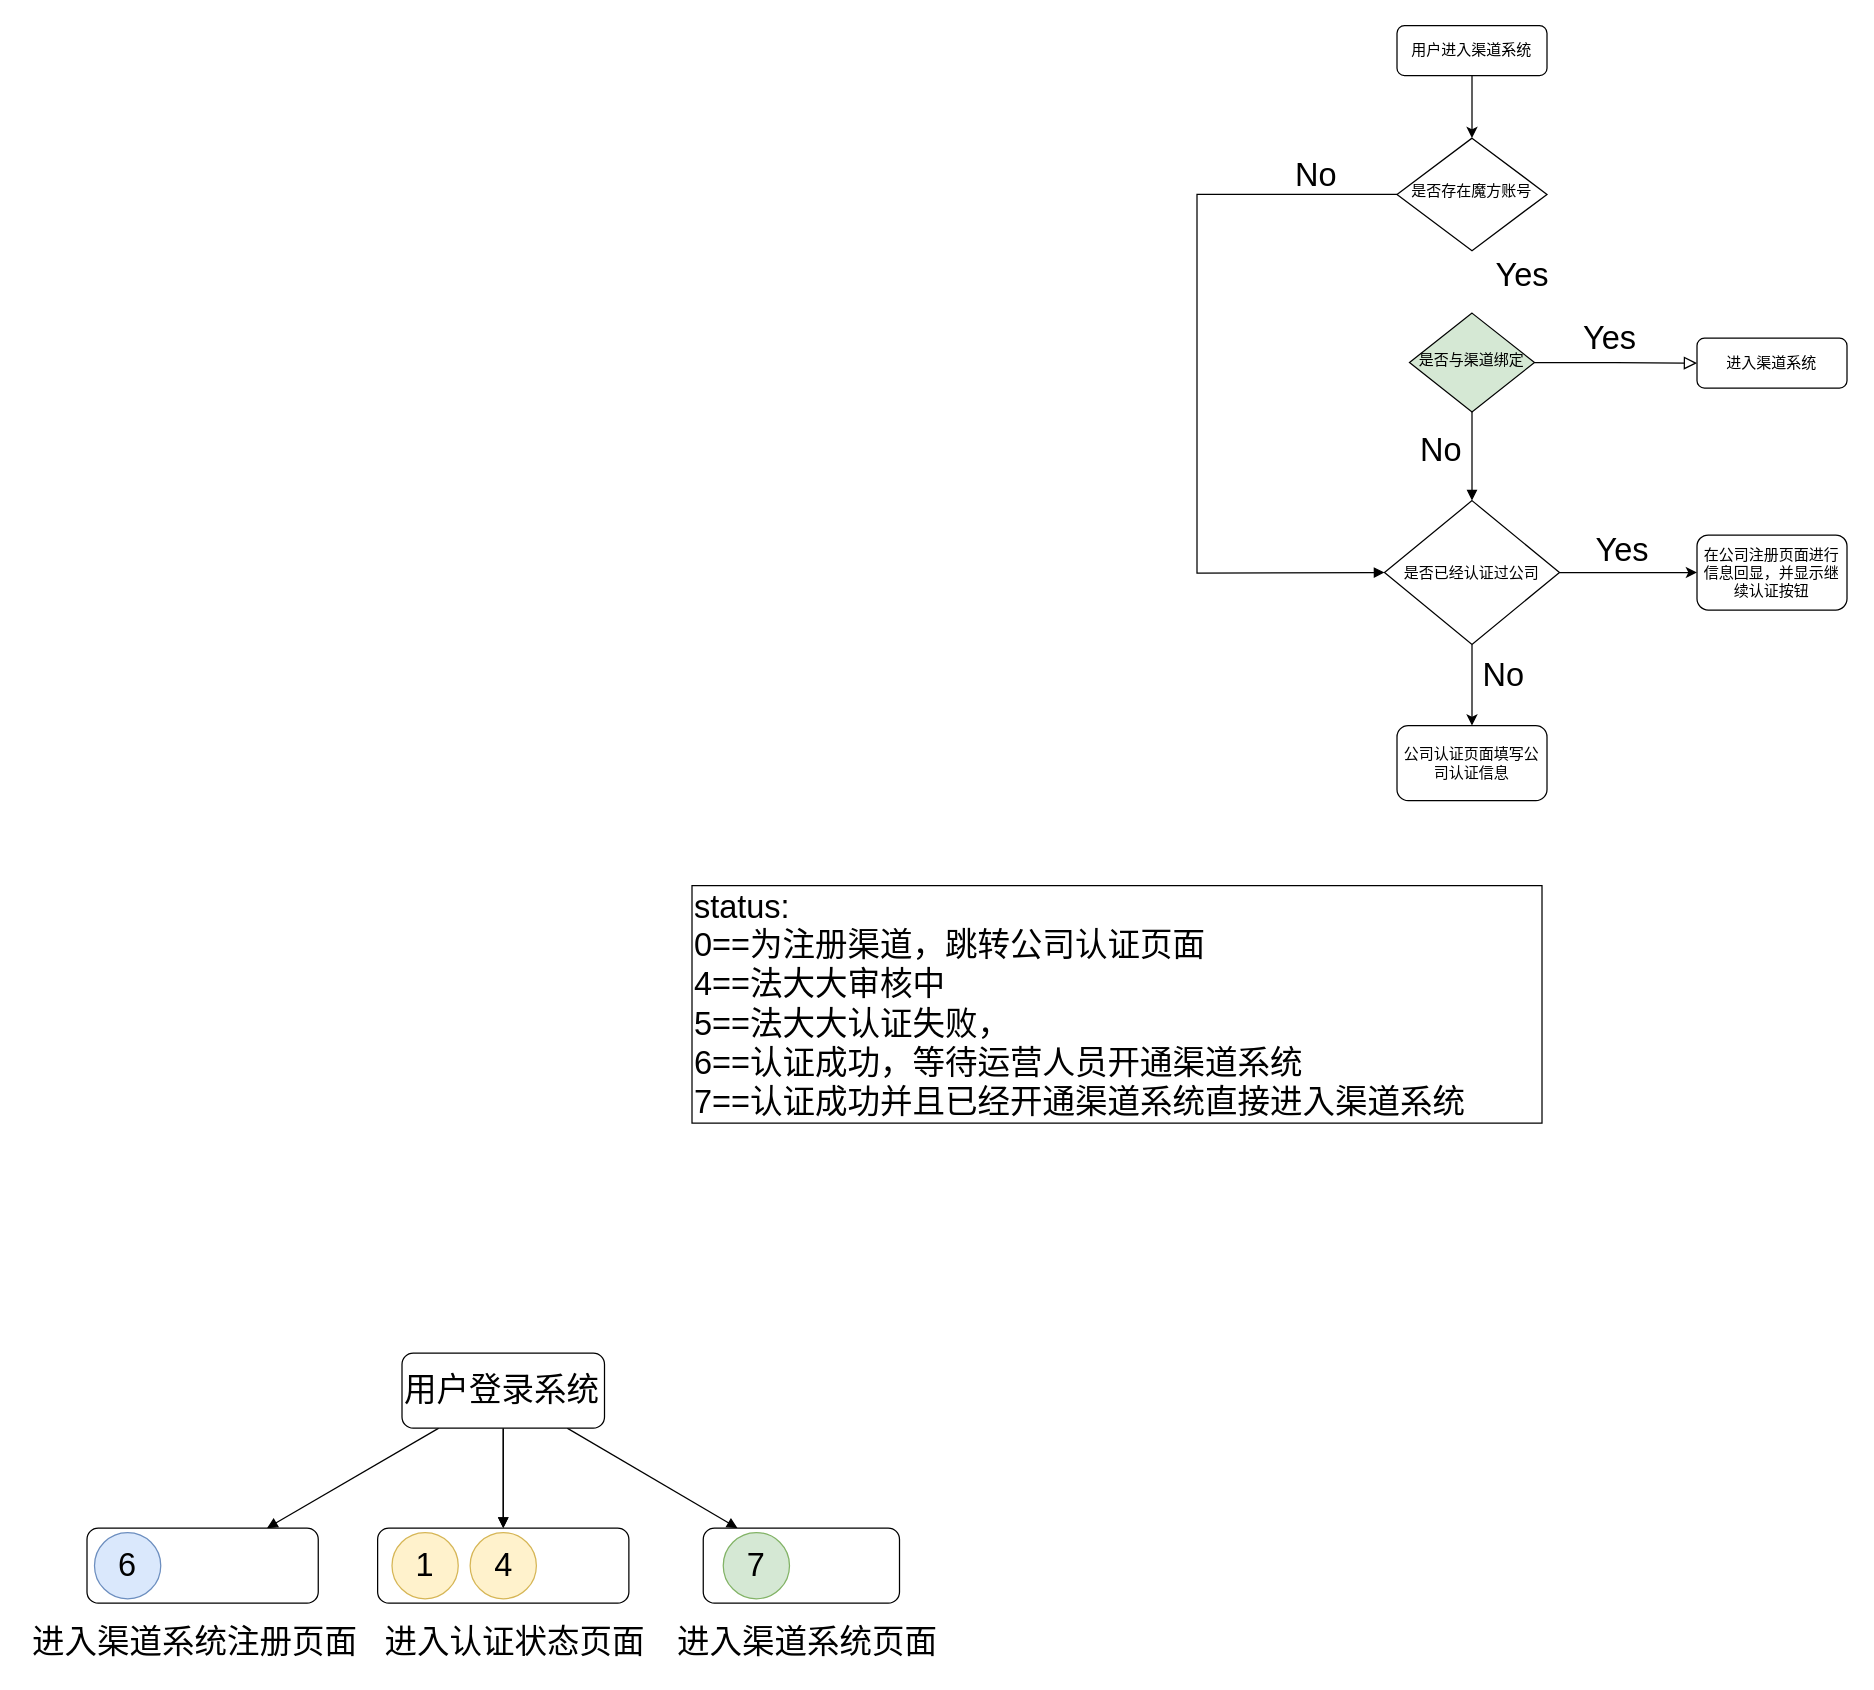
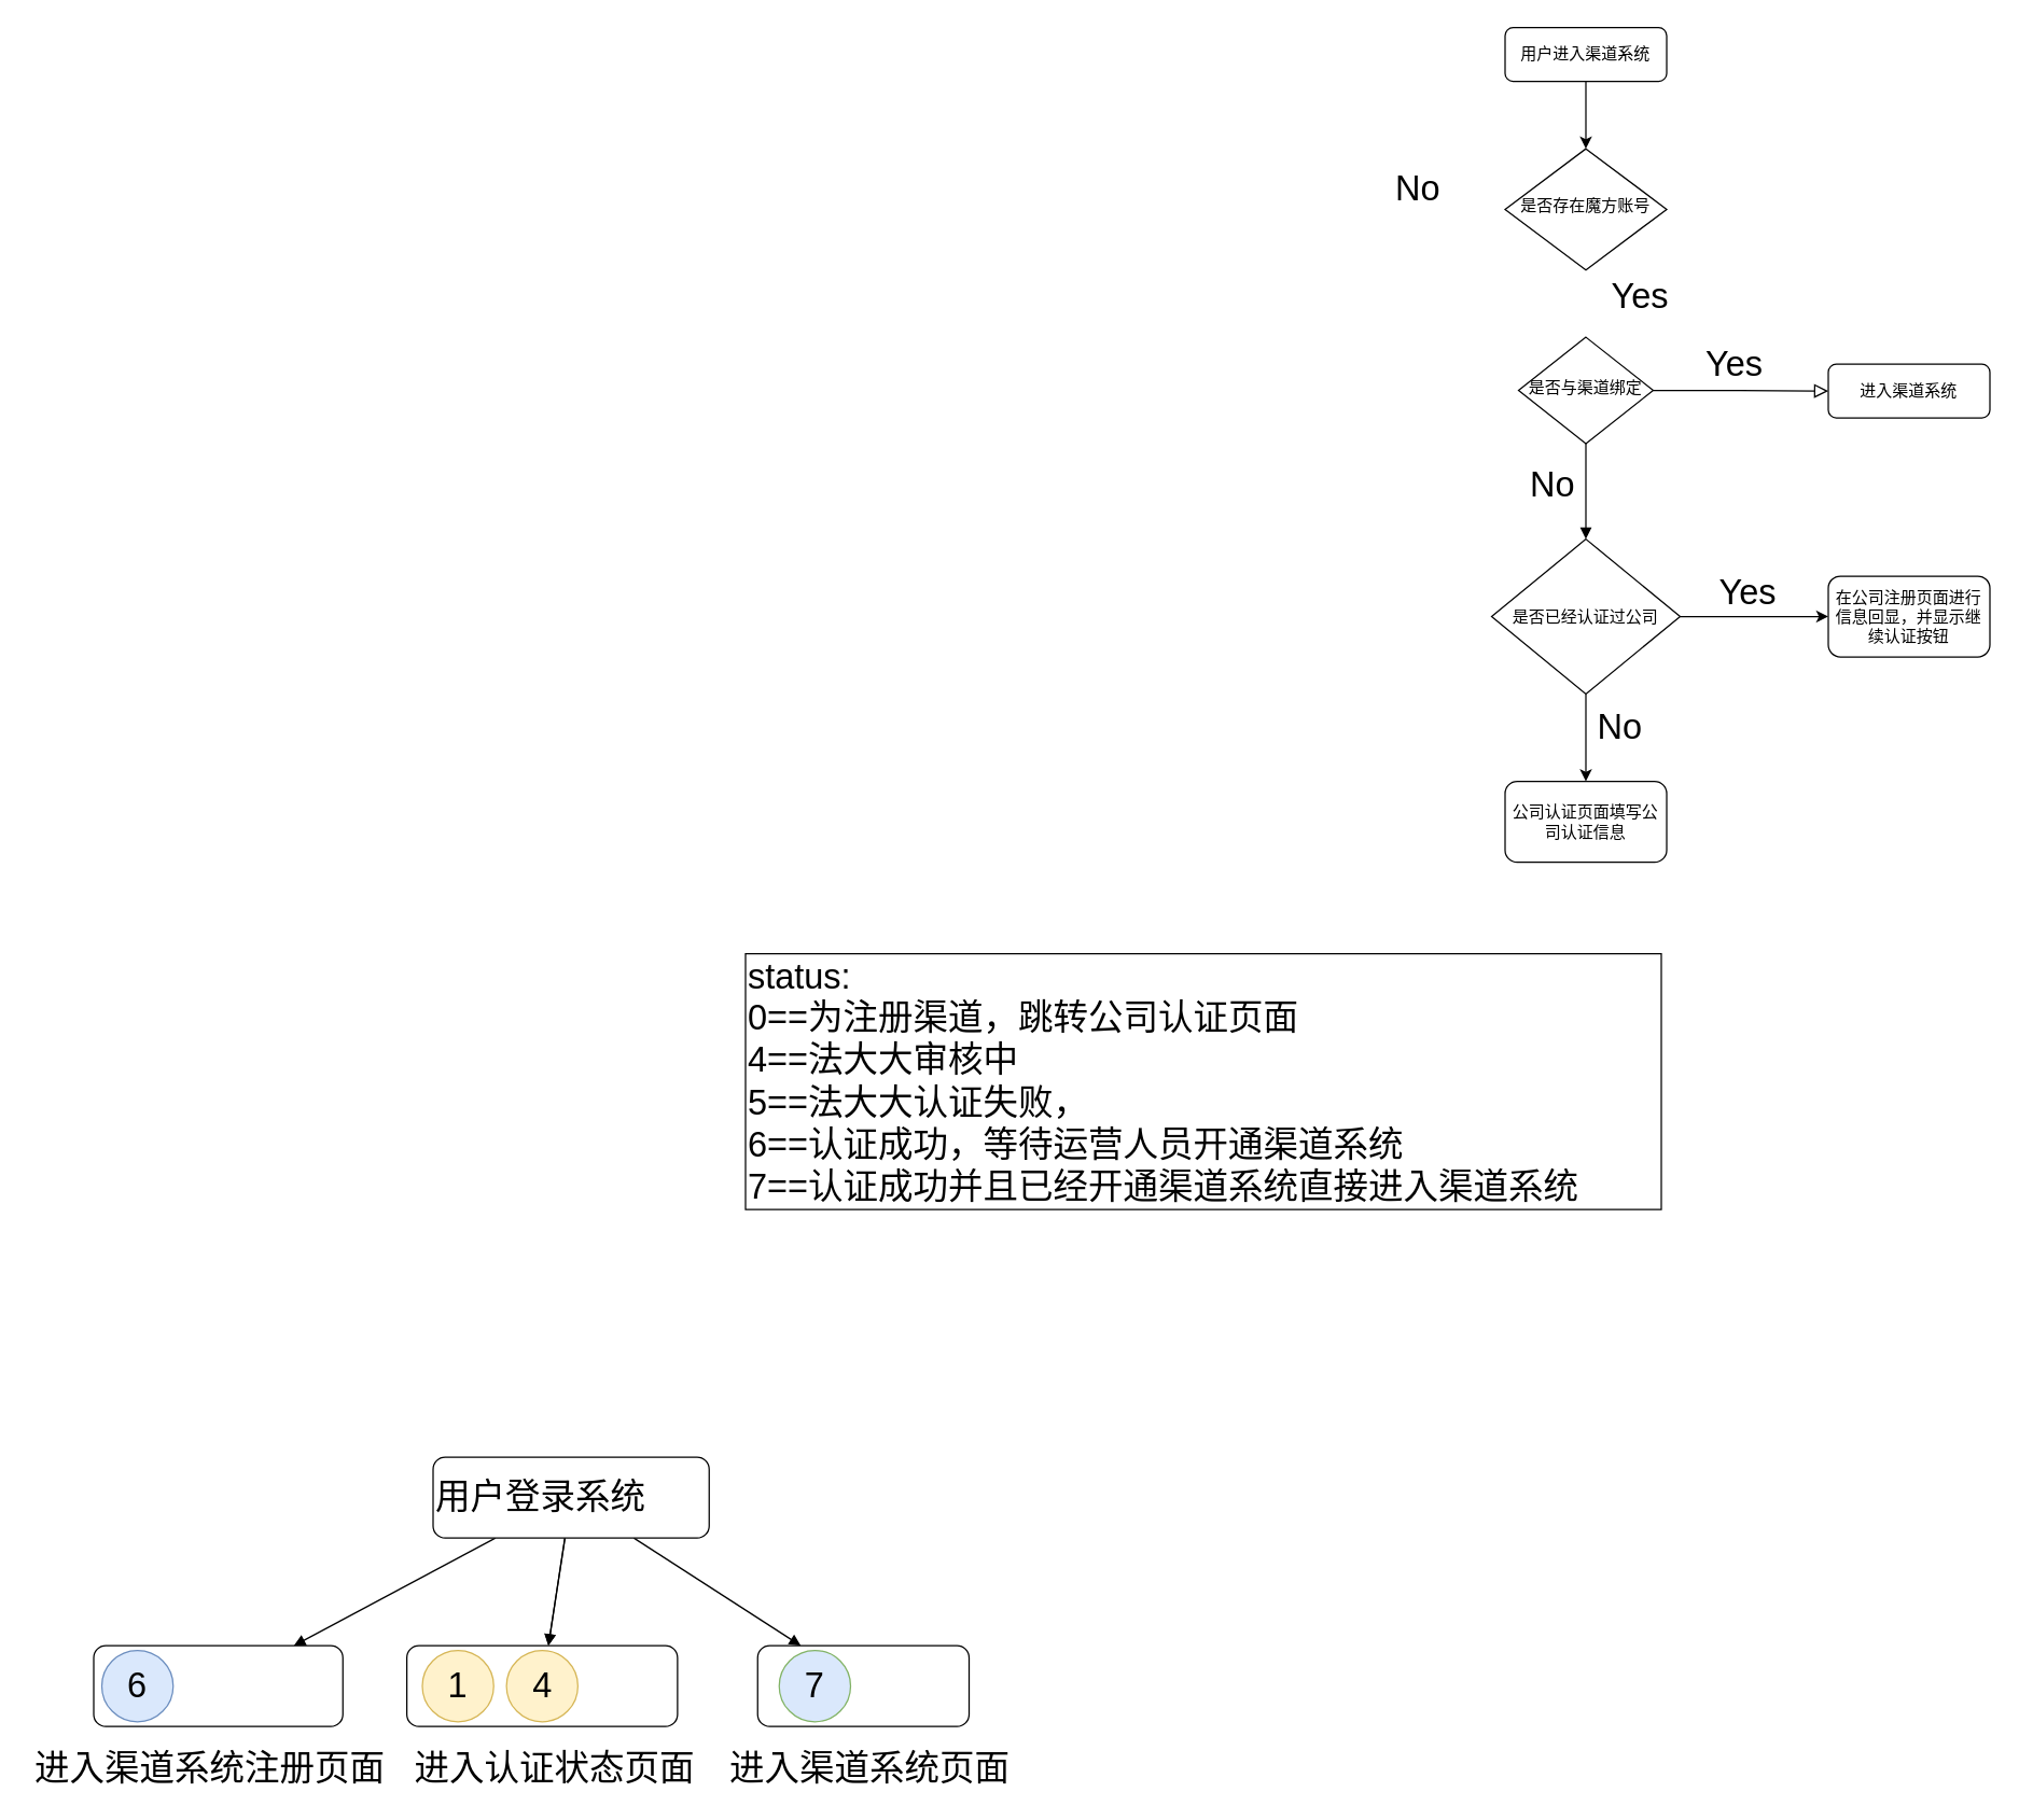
  <mxCell id="0" />
  <mxCell id="1" parent="0" />
- <mxCell id="2" style="edgeStyle=none;rounded=0;orthogonalLoop=1;jettySize=auto;html=1;exitX=0;exitY=0.5;exitDx=0;exitDy=0;entryX=0;entryY=0.5;entryDx=0;entryDy=0;endArrow=block;endFill=1;fontSize=26;" parent="1" source="3" target="10" edge="1"><mxGeometry relative="1" as="geometry"><Array as="points"><mxPoint y="155" x="957" /><mxPoint y="458" x="957" /></Array></mxGeometry></mxCell>
  <mxCell id="3" value="是否存在魔方账号" style="rhombus;whiteSpace=wrap;html=1;shadow=0;fontFamily=Helvetica;fontSize=12;align=center;strokeWidth=1;spacing=6;spacingTop=-4;" parent="1" vertex="1"><mxGeometry x="1117" y="110" width="120" height="90" as="geometry" /></mxCell>
  <mxCell id="4" value="&lt;span style=&quot;color: rgba(0 , 0 , 0 , 0) ; font-family: monospace ; font-size: 0px&quot;&gt;sdsd 3CmxGraphModel%3E%3Croot%3E%3CmxCell%20id%3D%220%22%2F%3E%3CmxCell%20id%3D%221%22%20parent%3D%220%22%2F%3E%3CmxCell%20id%3D%222%22%20value%3D%22Yes%22%20style%3D%22text%3Bhtml%3D1%3Balign%3Dcenter%3BverticalAlign%3Dmiddle%3Bresizable%3D0%3Bpoints%3D%5B%5D%3Bautosize%3D1%3BfontSize%3D26%3B%22%20vertex%3D%221%22%20parent%3D%221%22%3E%3CmxGeometry%20x%3D%22310%22%20y%3D%22490%22%20width%3D%2260%22%20height%3D%2240%22%20as%3D%22geometry%22%2F%3E%3C%2FmxCell%3E%3C%2Froot%3E%3C%2FmxGraphModel%3E&lt;/span&gt;" style="edgeStyle=orthogonalEdgeStyle;rounded=0;html=1;jettySize=auto;orthogonalLoop=1;fontSize=11;endArrow=block;endFill=0;endSize=8;strokeWidth=1;shadow=0;labelBackgroundColor=none;" parent="1" source="6" target="7" edge="1"><mxGeometry y="40" relative="1" as="geometry"><mxPoint x="-1" as="offset" /></mxGeometry></mxCell>
  <mxCell id="5" style="edgeStyle=none;rounded=0;orthogonalLoop=1;jettySize=auto;html=1;exitX=0.5;exitY=1;exitDx=0;exitDy=0;endArrow=block;endFill=1;fontSize=26;" parent="1" source="6" target="10" edge="1"><mxGeometry relative="1" as="geometry" /></mxCell>
- <mxCell id="6" value="是否与渠道绑定" style="rhombus;whiteSpace=wrap;html=1;shadow=0;fontFamily=Helvetica;fontSize=12;align=center;strokeWidth=1;spacing=6;spacingTop=-4;fillColor=#d5e8d4;" parent="1" vertex="1"><mxGeometry x="1127" y="250" width="100" height="79" as="geometry" /></mxCell>
+ <mxCell id="6" value="是否与渠道绑定" style="rhombus;whiteSpace=wrap;html=1;shadow=0;fontFamily=Helvetica;fontSize=12;align=center;strokeWidth=1;spacing=6;spacingTop=-4;" parent="1" vertex="1"><mxGeometry x="1127" y="250" width="100" height="79" as="geometry" /></mxCell>
  <mxCell id="7" value="进入渠道系统" style="rounded=1;whiteSpace=wrap;html=1;fontSize=12;glass=0;strokeWidth=1;shadow=0;" parent="1" vertex="1"><mxGeometry x="1357" y="270" width="120" height="40" as="geometry" /></mxCell>
  <mxCell id="8" value="" style="edgeStyle=orthogonalEdgeStyle;rounded=0;orthogonalLoop=1;jettySize=auto;html=1;" parent="1" source="10" target="11" edge="1"><mxGeometry relative="1" as="geometry" /></mxCell>
  <mxCell id="9" value="" style="edgeStyle=orthogonalEdgeStyle;rounded=0;orthogonalLoop=1;jettySize=auto;html=1;" parent="1" source="10" target="12" edge="1"><mxGeometry relative="1" as="geometry" /></mxCell>
  <mxCell id="10" value="是否已经认证过公司" style="rhombus;whiteSpace=wrap;html=1;rounded=0;shadow=0;strokeWidth=1;glass=0;" parent="1" vertex="1"><mxGeometry x="1107" y="400" width="140" height="115" as="geometry" /></mxCell>
  <mxCell id="11" value="在公司注册页面进行信息回显，并显示继续认证按钮" style="whiteSpace=wrap;html=1;rounded=1;shadow=0;strokeWidth=1;glass=0;" parent="1" vertex="1"><mxGeometry x="1357" y="427.5" width="120" height="60" as="geometry" /></mxCell>
  <mxCell id="12" value="公司认证页面填写公司认证信息" style="whiteSpace=wrap;html=1;rounded=1;shadow=0;strokeWidth=1;glass=0;" parent="1" vertex="1"><mxGeometry x="1117" y="580" width="120" height="60" as="geometry" /></mxCell>
  <mxCell id="13" value="" style="edgeStyle=none;rounded=0;orthogonalLoop=1;jettySize=auto;html=1;entryX=0.5;entryY=0;entryDx=0;entryDy=0;" parent="1" source="14" target="3" edge="1"><mxGeometry relative="1" as="geometry" /></mxCell>
  <mxCell id="14" value="用户进入渠道系统" style="rounded=1;whiteSpace=wrap;html=1;fontSize=12;glass=0;strokeWidth=1;shadow=0;" parent="1" vertex="1"><mxGeometry x="1117" y="20" width="120" height="40" as="geometry" /></mxCell>
  <mxCell id="15" value="status:&lt;br&gt;0==为注册渠道，跳转公司认证页面&lt;br&gt;4==法大大审核中&lt;br&gt;5==法大大认证失败，&lt;br&gt;6==认证成功，等待运营人员开通渠道系统&lt;br style=&quot;font-size: 26px&quot;&gt;7==认证成功并且已经开通渠道系统直接进入渠道系统" style="whiteSpace=wrap;html=1;align=left;fontSize=26;" parent="1" vertex="1"><mxGeometry x="553" y="708" width="680" height="190" as="geometry" /></mxCell>
  <mxCell id="16" value="Yes" style="text;html=1;align=center;verticalAlign=middle;resizable=0;points=[];autosize=1;fontSize=26;" parent="1" vertex="1"><mxGeometry x="1267" y="420" width="60" height="40" as="geometry" /></mxCell>
  <mxCell id="17" value="No" style="text;html=1;align=center;verticalAlign=middle;resizable=0;points=[];autosize=1;fontSize=26;" parent="1" vertex="1"><mxGeometry x="1177" y="520" width="50" height="40" as="geometry" /></mxCell>
  <mxCell id="18" value="Yes" style="text;html=1;align=center;verticalAlign=middle;resizable=0;points=[];autosize=1;fontSize=26;" parent="1" vertex="1"><mxGeometry x="1257" y="250" width="60" height="40" as="geometry" /></mxCell>
  <mxCell id="19" value="No" style="text;html=1;align=center;verticalAlign=middle;resizable=0;points=[];autosize=1;fontSize=26;" parent="1" vertex="1"><mxGeometry x="1127" y="340" width="50" height="40" as="geometry" /></mxCell>
  <mxCell id="20" value="Yes" style="text;html=1;align=center;verticalAlign=middle;resizable=0;points=[];autosize=1;fontSize=26;" parent="1" vertex="1"><mxGeometry x="1187" y="200" width="60" height="40" as="geometry" /></mxCell>
  <mxCell id="21" value="No" style="text;html=1;align=center;verticalAlign=middle;resizable=0;points=[];autosize=1;fontSize=26;" parent="1" vertex="1"><mxGeometry x="1027" y="120" width="50" height="40" as="geometry" /></mxCell>
  <mxCell id="22" value="" style="edgeStyle=none;rounded=0;orthogonalLoop=1;jettySize=auto;html=1;endArrow=block;endFill=1;fontSize=26;" parent="1" source="26" target="27" edge="1"><mxGeometry relative="1" as="geometry" /></mxCell>
  <mxCell id="23" value="" style="edgeStyle=none;rounded=0;orthogonalLoop=1;jettySize=auto;html=1;endArrow=block;endFill=1;fontSize=26;" parent="1" source="26" target="28" edge="1"><mxGeometry relative="1" as="geometry" /></mxCell>
  <mxCell id="24" value="" style="edgeStyle=none;rounded=0;orthogonalLoop=1;jettySize=auto;html=1;endArrow=block;endFill=1;fontSize=26;" parent="1" source="26" target="28" edge="1"><mxGeometry relative="1" as="geometry" /></mxCell>
  <mxCell id="25" value="" style="edgeStyle=none;rounded=0;orthogonalLoop=1;jettySize=auto;html=1;endArrow=block;endFill=1;fontSize=26;" parent="1" source="26" target="29" edge="1"><mxGeometry relative="1" as="geometry" /></mxCell>
- <mxCell id="26" value="用户登录系统" style="rounded=1;whiteSpace=wrap;html=1;fontSize=26;align=left;" parent="1" vertex="1"><mxGeometry x="321" y="1082" width="162" height="60" as="geometry" /></mxCell>
+ <mxCell id="26" value="用户登录系统" style="rounded=1;whiteSpace=wrap;html=1;fontSize=26;align=left;" parent="1" vertex="1"><mxGeometry x="321" y="1082" width="205" height="60" as="geometry" /></mxCell>
  <mxCell id="27" value="" style="rounded=1;whiteSpace=wrap;html=1;fontSize=26;align=left;" parent="1" vertex="1"><mxGeometry x="69" y="1222" width="185" height="60" as="geometry" /></mxCell>
  <mxCell id="28" value="" style="rounded=1;whiteSpace=wrap;html=1;fontSize=26;align=left;" parent="1" vertex="1"><mxGeometry x="301.5" y="1222" width="201" height="60" as="geometry" /></mxCell>
  <mxCell id="29" value="" style="rounded=1;whiteSpace=wrap;html=1;fontSize=26;align=left;" parent="1" vertex="1"><mxGeometry x="562" y="1222" width="157" height="60" as="geometry" /></mxCell>
- <mxCell id="30" value="7" style="ellipse;whiteSpace=wrap;html=1;aspect=fixed;rounded=0;fontSize=26;align=center;fillColor=#d5e8d4;strokeColor=#82b366;" parent="1" vertex="1"><mxGeometry x="578" y="1225.5" width="53" height="53" as="geometry" /></mxCell>
+ <mxCell id="30" value="7" style="ellipse;whiteSpace=wrap;html=1;aspect=fixed;rounded=0;fontSize=26;align=center;fillColor=#dae8fc;strokeColor=#82b366;" parent="1" vertex="1"><mxGeometry x="578" y="1225.5" width="53" height="53" as="geometry" /></mxCell>
  <mxCell id="31" value="1" style="ellipse;whiteSpace=wrap;html=1;aspect=fixed;rounded=0;fontSize=26;align=center;fillColor=#fff2cc;strokeColor=#d6b656;" parent="1" vertex="1"><mxGeometry x="313" y="1225.5" width="53" height="53" as="geometry" /></mxCell>
  <mxCell id="32" value="6" style="ellipse;whiteSpace=wrap;html=1;aspect=fixed;rounded=0;fontSize=26;align=center;fillColor=#dae8fc;strokeColor=#6c8ebf;" parent="1" vertex="1"><mxGeometry x="75" y="1225.5" width="53" height="53" as="geometry" /></mxCell>
  <mxCell id="33" value="4" style="ellipse;whiteSpace=wrap;html=1;aspect=fixed;rounded=0;fontSize=26;align=center;fillColor=#fff2cc;strokeColor=#d6b656;" parent="1" vertex="1"><mxGeometry x="375.5" y="1225.5" width="53" height="53" as="geometry" /></mxCell>
  <mxCell id="34" value="进入渠道系统页面" style="text;html=1;align=center;verticalAlign=middle;resizable=0;points=[];autosize=1;fontSize=26;" parent="1" vertex="1"><mxGeometry x="536" y="1295" width="218" height="35" as="geometry" /></mxCell>
  <mxCell id="35" value="进入渠道系统注册页面" style="text;html=1;align=center;verticalAlign=middle;resizable=0;points=[];autosize=1;fontSize=26;" parent="1" vertex="1"><mxGeometry x="20" y="1295" width="270" height="35" as="geometry" /></mxCell>
  <mxCell id="36" value="进入认证状态页面" style="text;html=1;align=center;verticalAlign=middle;resizable=0;points=[];autosize=1;fontSize=26;" parent="1" vertex="1"><mxGeometry x="301.5" y="1295" width="218" height="35" as="geometry" /></mxCell>
